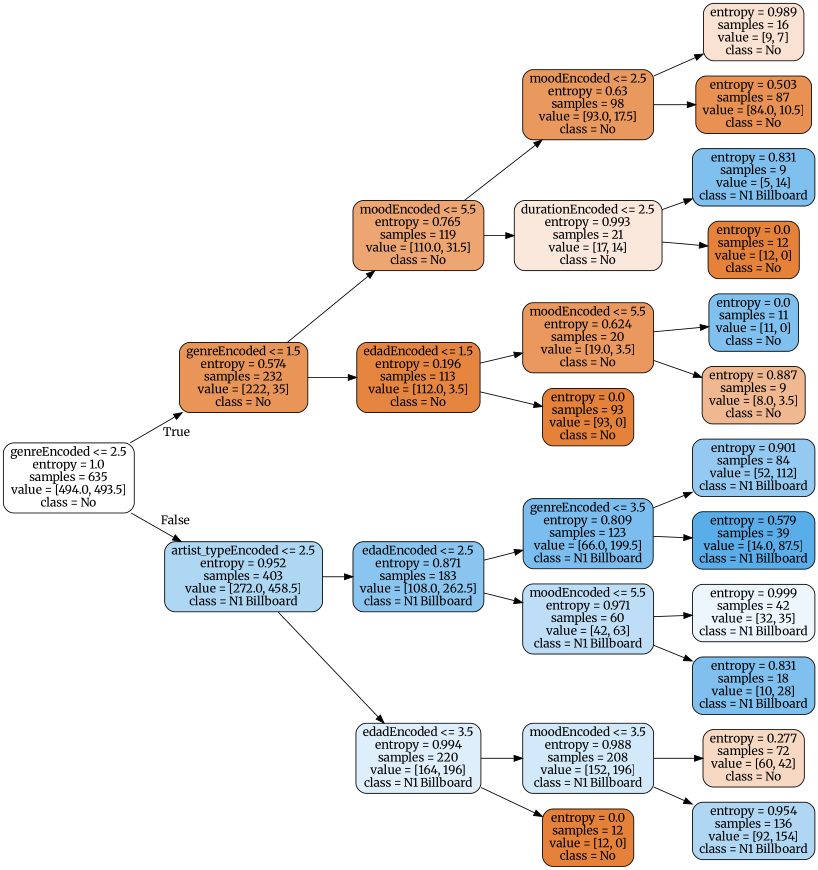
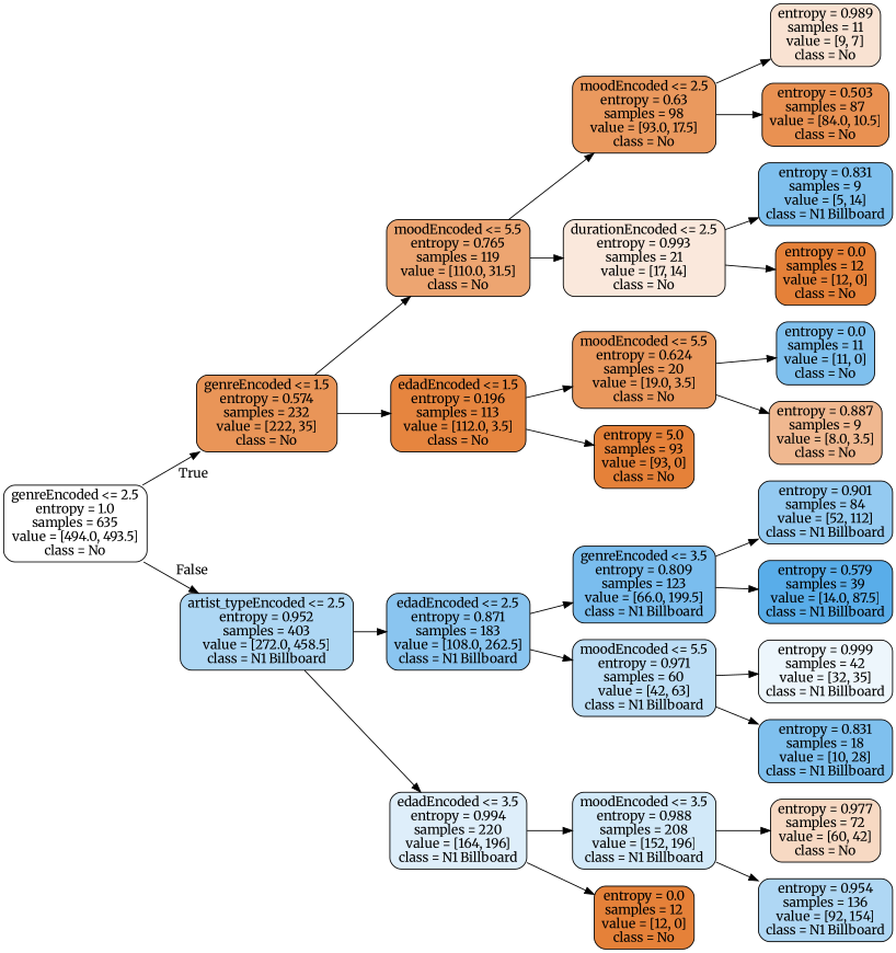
  digraph {
    fontname=Merriweather
    rankdir=LR
    node [color=black fillcolor="#e58139ff" fontname=Merriweather shape=box style="filled, rounded"]
    edge [fontname=Merriweather]
    n1 [fillcolor="#e5813900" label="genreEncoded <= 2.5\nentropy = 1.0\nsamples = 635\nvalue = [494.0, 493.5]\nclass = No"]
    n2 [fillcolor="#e58139d7" label="genreEncoded <= 1.5\nentropy = 0.574\nsamples = 232\nvalue = [222, 35]\nclass = No"]
    n3 [fillcolor="#399de568" label="artist_typeEncoded <= 2.5\nentropy = 0.952\nsamples = 403\nvalue = [272.0, 458.5]\nclass = N1 Billboard"]
    n4 [fillcolor="#e58139b6" label="moodEncoded <= 5.5\nentropy = 0.765\nsamples = 119\nvalue = [110.0, 31.5]\nclass = No"]
    n5 [fillcolor="#e58139f7" label="edadEncoded <= 1.5\nentropy = 0.196\nsamples = 113\nvalue = [112.0, 3.5]\nclass = No"]
    n6 [fillcolor="#399de596" label="edadEncoded <= 2.5\nentropy = 0.871\nsamples = 183\nvalue = [108.0, 262.5]\nclass = N1 Billboard"]
    n7 [fillcolor="#399de52a" label="edadEncoded <= 3.5\nentropy = 0.994\nsamples = 220\nvalue = [164, 196]\nclass = N1 Billboard"]
    n8 [fillcolor="#e58139cf" label="moodEncoded <= 2.5\nentropy = 0.63\nsamples = 98\nvalue = [93.0, 17.5]\nclass = No"]
    n9 [fillcolor="#e581392d" label="durationEncoded <= 2.5\nentropy = 0.993\nsamples = 21\nvalue = [17, 14]\nclass = No"]
    n10 [fillcolor="#e58139d0" label="moodEncoded <= 5.5\nentropy = 0.624\nsamples = 20\nvalue = [19.0, 3.5]\nclass = No"]
-   n11 [label="entropy = 0.0\nsamples = 93\nvalue = [93, 0]\nclass = No"]
-   n12 [fillcolor="#e5813939" label="entropy = 0.989\nsamples = 16\nvalue = [9, 7]\nclass = No"]
+   n11 [label="entropy = 5.0\nsamples = 93\nvalue = [93, 0]\nclass = No"]
+   n12 [fillcolor="#e5813939" label="entropy = 0.989\nsamples = 11\nvalue = [9, 7]\nclass = No"]
    n13 [fillcolor="#e58139df" label="entropy = 0.503\nsamples = 87\nvalue = [84.0, 10.5]\nclass = No"]
    n14 [fillcolor="#399de5a4" label="entropy = 0.831\nsamples = 9\nvalue = [5, 14]\nclass = N1 Billboard"]
    n15 [label="entropy = 0.0\nsamples = 12\nvalue = [12, 0]\nclass = No"]
    n16 [fillcolor="#399de5a4" label="entropy = 0.0\nsamples = 11\nvalue = [11, 0]\nclass = No"]
    n17 [fillcolor="#e581398f" label="entropy = 0.887\nsamples = 9\nvalue = [8.0, 3.5]\nclass = No"]
    n18 [fillcolor="#399de5ab" label="genreEncoded <= 3.5\nentropy = 0.809\nsamples = 123\nvalue = [66.0, 199.5]\nclass = N1 Billboard"]
    n19 [fillcolor="#399de555" label="moodEncoded <= 5.5\nentropy = 0.971\nsamples = 60\nvalue = [42, 63]\nclass = N1 Billboard"]
    n20 [fillcolor="#399de539" label="moodEncoded <= 3.5\nentropy = 0.988\nsamples = 208\nvalue = [152, 196]\nclass = N1 Billboard"]
    n21 [label="entropy = 0.0\nsamples = 12\nvalue = [12, 0]\nclass = No"]
    n22 [fillcolor="#399de589" label="entropy = 0.901\nsamples = 84\nvalue = [52, 112]\nclass = N1 Billboard"]
    n23 [fillcolor="#399de5d6" label="entropy = 0.579\nsamples = 39\nvalue = [14.0, 87.5]\nclass = N1 Billboard"]
    n24 [fillcolor="#399de516" label="entropy = 0.999\nsamples = 42\nvalue = [32, 35]\nclass = N1 Billboard"]
    n25 [fillcolor="#399de5a4" label="entropy = 0.831\nsamples = 18\nvalue = [10, 28]\nclass = N1 Billboard"]
-   n26 [fillcolor="#e581394d" label="entropy = 0.277\nsamples = 72\nvalue = [60, 42]\nclass = No"]
+   n26 [fillcolor="#e581394d" label="entropy = 0.977\nsamples = 72\nvalue = [60, 42]\nclass = No"]
    n27 [fillcolor="#399de567" label="entropy = 0.954\nsamples = 136\nvalue = [92, 154]\nclass = N1 Billboard"]
    n1 -> n2 [headlabel=True labelangle=45 labeldistance=2.5]
    n1 -> n3 [headlabel=False labelangle=-45 labeldistance=2.5]
    n2 -> n4
    n2 -> n5
    n3 -> n6
    n3 -> n7
    n4 -> n8
    n4 -> n9
    n5 -> n10
    n5 -> n11
    n6 -> n18
    n6 -> n19
    n7 -> n20
    n7 -> n21
    n8 -> n12
    n8 -> n13
    n9 -> n14
    n9 -> n15
    n10 -> n16
    n10 -> n17
    n18 -> n22
    n18 -> n23
    n19 -> n24
    n19 -> n25
    n20 -> n26
    n20 -> n27
  }
